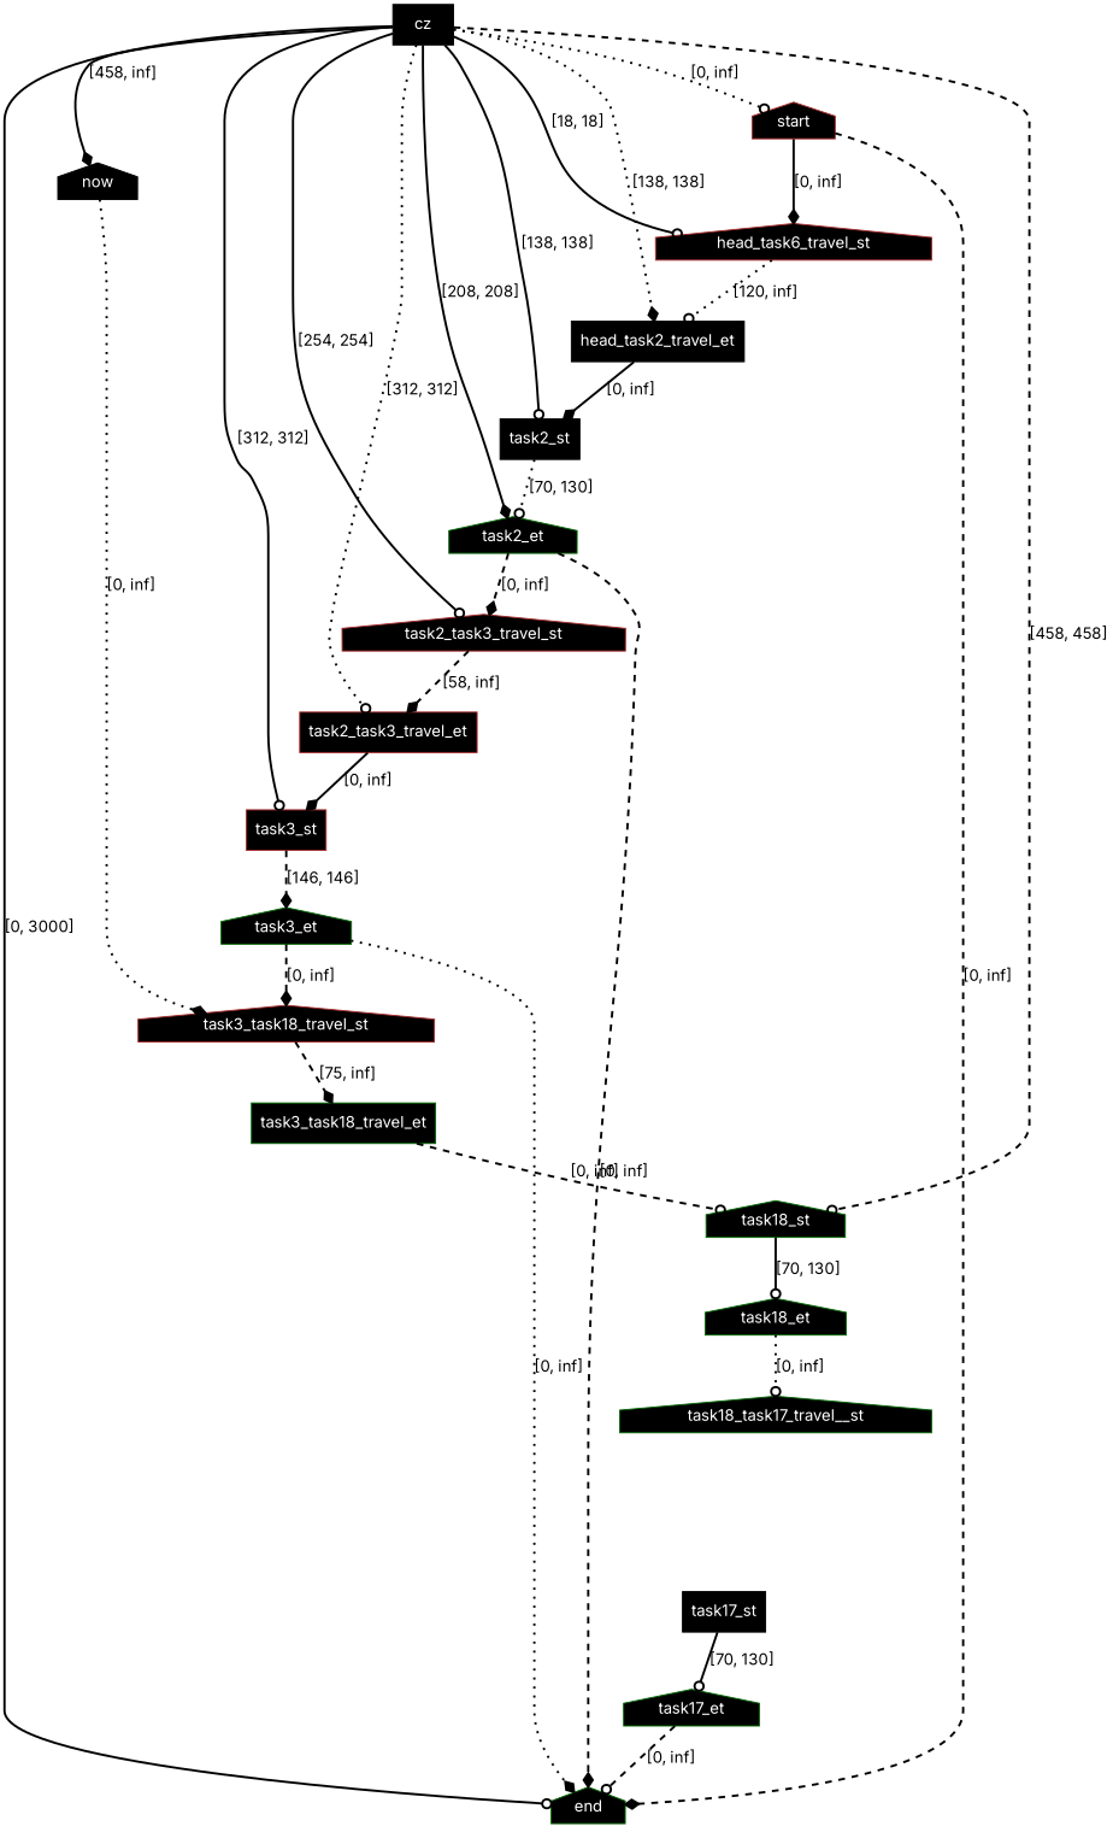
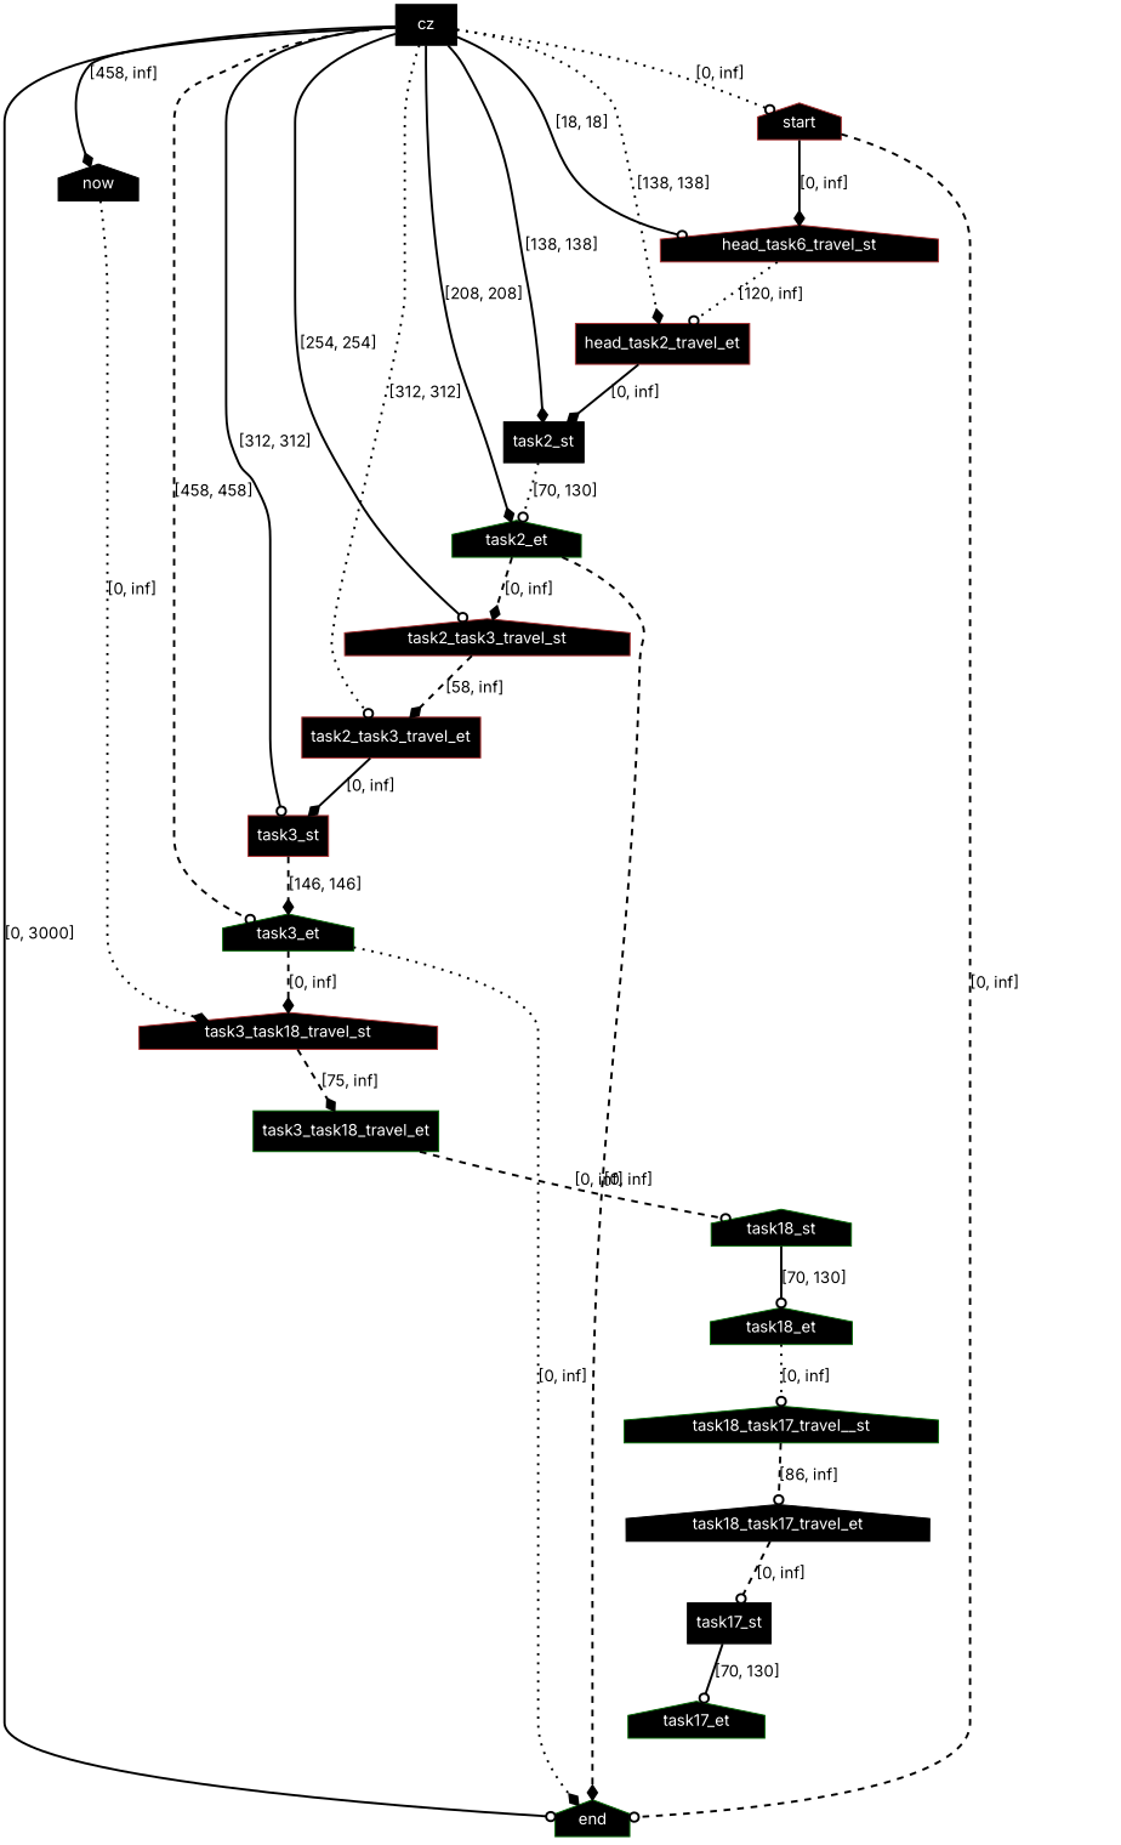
  digraph {
    fontname=Inter
    node [color=darkgreen fillcolor=black fontcolor=white fontname=Inter shape=house style=filled]
    edge [arrowhead=odot color=black fontname=Inter penwidth=2 style=solid]
    n1 [color=black label=cz shape=box]
    n2 [color=brown label=start]
    n3 [color=black label=now]
    n4 [label=end]
    n5 [color=brown label=head_task6_travel_st]
-   n6 [color=black label=head_task2_travel_et shape=box]
+   n6 [color=brown label=head_task2_travel_et shape=box]
    n7 [color=black label=task2_st shape=box]
    n8 [label=task2_et]
    n9 [color=brown label=task3_st shape=box]
    n10 [label=task3_et]
    n11 [color=brown label=task2_task3_travel_st]
    n12 [color=brown label=task2_task3_travel_et shape=box]
    n13 [color=brown label=task3_task18_travel_st]
    n14 [label=task3_task18_travel_et shape=box]
    n15 [color=black label=task17_st shape=box]
    n16 [label=task17_et]
    n17 [label=task18_st]
    n18 [label=task18_et]
    n19 [label=task18_task17_travel__st]
+   n20 [color=black label=task18_task17_travel_et]
    n1 -> n2 [label="[0, inf]" style=dotted]
    n1 -> n3 [arrowhead=diamond label="[458, inf]"]
    n1 -> n4 [label="[0, 3000]"]
    n1 -> n5 [label="[18, 18]"]
    n1 -> n6 [arrowhead=diamond label="[138, 138]" style=dotted]
-   n1 -> n7 [label="[138, 138]"]
+   n1 -> n7 [arrowhead=diamond label="[138, 138]"]
    n1 -> n8 [arrowhead=diamond label="[208, 208]"]
    n1 -> n9 [label="[312, 312]"]
-   n1 -> n17 [label="[458, 458]" style=dashed]
+   n1 -> n10 [label="[458, 458]" style=dashed]
    n1 -> n11 [label="[254, 254]"]
    n1 -> n12 [label="[312, 312]" style=dotted]
-   n2 -> n4 [arrowhead=diamond label="[0, inf]" style=dashed]
+   n2 -> n4 [label="[0, inf]" style=dashed]
    n2 -> n5 [arrowhead=diamond label="[0, inf]"]
    n3 -> n13 [arrowhead=diamond label="[0, inf]" style=dotted]
    n5 -> n6 [label="[120, inf]" style=dotted]
    n6 -> n7 [arrowhead=diamond label="[0, inf]"]
    n7 -> n8 [label="[70, 130]" style=dotted]
    n8 -> n4 [arrowhead=diamond label="[0, inf]" style=dashed]
    n8 -> n11 [arrowhead=diamond label="[0, inf]" style=dashed]
    n9 -> n10 [arrowhead=diamond label="[146, 146]" style=dashed]
    n10 -> n4 [arrowhead=diamond label="[0, inf]" style=dotted]
    n10 -> n13 [arrowhead=diamond label="[0, inf]" style=dashed]
    n11 -> n12 [arrowhead=diamond label="[58, inf]" style=dashed]
    n12 -> n9 [arrowhead=diamond label="[0, inf]"]
    n13 -> n14 [arrowhead=diamond label="[75, inf]" style=dashed]
    n14 -> n17 [label="[0, inf]" style=dashed]
    n15 -> n16 [label="[70, 130]"]
-   n16 -> n4 [label="[0, inf]" style=dashed]
    n17 -> n18 [label="[70, 130]"]
    n18 -> n19 [label="[0, inf]" style=dotted]
+   n19 -> n20 [label="[86, inf]" style=dashed]
+   n20 -> n15 [label="[0, inf]" style=dashed]
  }
